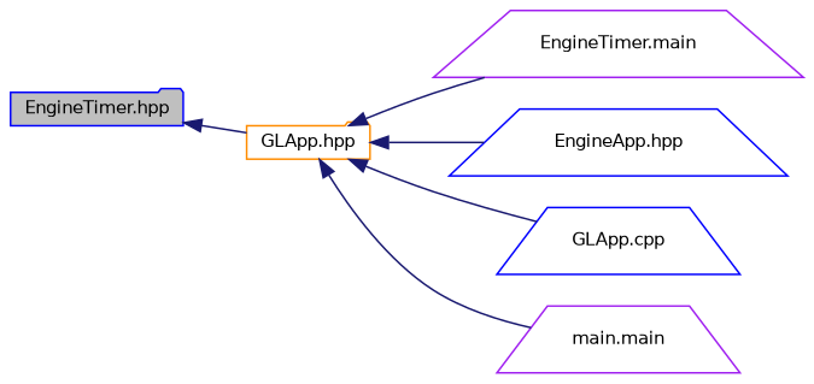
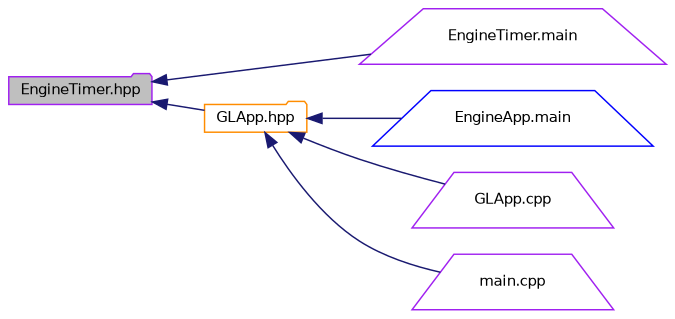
  digraph {
    rankdir=LR
    node [color=purple fillcolor=white fontname=Helvetica fontsize=10 shape=trapezium style=filled]
    edge [color=midnightblue dir=back fontname=Helvetica fontsize=10 labelfontname=Helvetica labelfontsize=10 style=solid]
-   n1 [color=blue fillcolor=grey75 fontcolor=black height=0.2 label="EngineTimer.hpp" shape=folder width=0.4]
+   n1 [fillcolor=grey75 fontcolor=black height=0.2 label="EngineTimer.hpp" shape=folder width=0.4]
    n2 [color=darkorange height=0.2 label="GLApp.hpp" shape=folder width=0.4]
    n3 [height=0.2 label="EngineTimer.main" width=0.4]
-   n4 [color=blue height=0.2 label="EngineApp.hpp" width=0.4]
-   n5 [color=blue height=0.2 label="GLApp.cpp" width=0.4]
-   n6 [height=0.2 label="main.main" width=0.4]
+   n4 [color=blue height=0.2 label="EngineApp.main" width=0.4]
+   n5 [height=0.2 label="GLApp.cpp" width=0.4]
+   n6 [height=0.2 label="main.cpp" width=0.4]
    n1 -> n2
-   n2 -> n3
+   n1 -> n3
    n2 -> n4
    n2 -> n5
    n2 -> n6
  }
